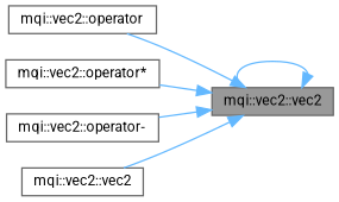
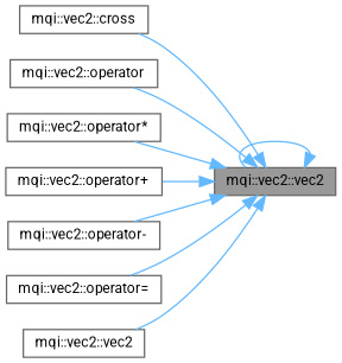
  digraph {
    fontname=Roboto
    rankdir=RL
    node [color=grey40 fillcolor=white fontname=Roboto fontsize=10 shape=box style=filled]
    edge [color=steelblue1 dir=back fontname=Roboto fontsize=10 labelfontname=Helvetica labelfontsize=10 style=solid]
    n1 [color=gray40 fillcolor=grey60 fontcolor=black height=0.2 label="mqi::vec2::vec2" width=0.4]
+   n2 [height=0.2 label="mqi::vec2::cross" width=0.4]
    n3 [height=0.2 label="mqi::vec2::operator" width=0.4]
    n4 [height=0.2 label="mqi::vec2::operator*" width=0.4]
+   n5 [height=0.2 label="mqi::vec2::operator+" width=0.4]
    n6 [height=0.2 label="mqi::vec2::operator-" width=0.4]
+   n7 [height=0.2 label="mqi::vec2::operator=" width=0.4]
    n8 [height=0.2 label="mqi::vec2::vec2" width=0.4]
    n1 -> n1
+   n1 -> n2
    n1 -> n3
    n1 -> n4
+   n1 -> n5
    n1 -> n6
+   n1 -> n7
    n1 -> n8
  }
